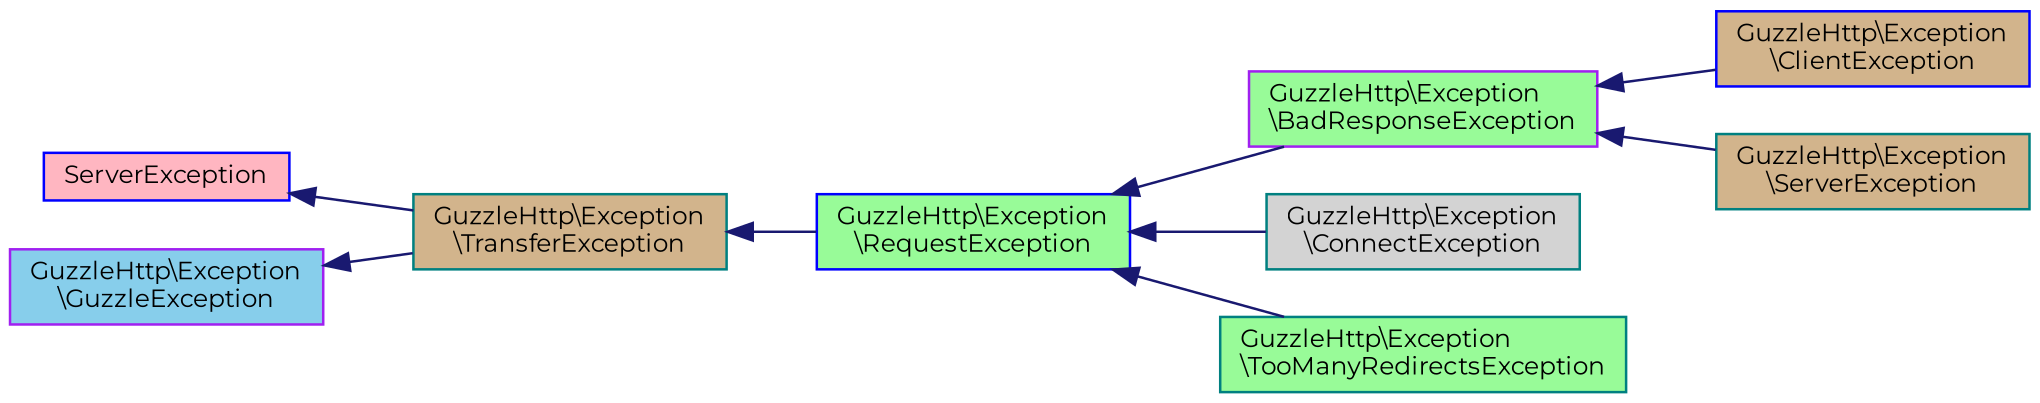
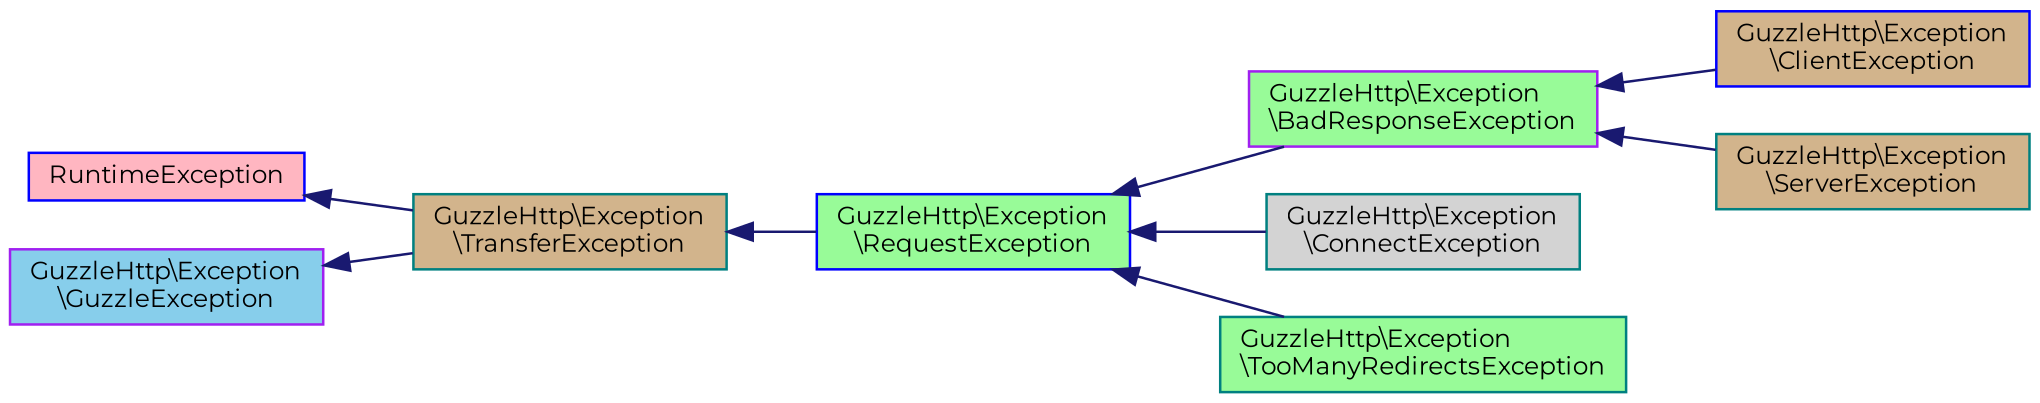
  digraph {
    rankdir=LR
    fontname=Montserrat
    node [color=teal fillcolor=palegreen fontname=Montserrat fontsize=10 shape=record style=filled]
    edge [color=midnightblue dir=back fontname=Montserrat fontsize=10 labelfontname=Helvetica labelfontsize=10 style=solid]
    n1 [color=blue fontcolor=black height=0.2 label="GuzzleHttp\\Exception\l\\RequestException" width=0.4]
    n2 [color=purple height=0.2 label="GuzzleHttp\\Exception\l\\BadResponseException" width=0.4]
    n3 [fillcolor=lightgrey height=0.2 label="GuzzleHttp\\Exception\l\\ConnectException" width=0.4]
    n4 [height=0.2 label="GuzzleHttp\\Exception\l\\TooManyRedirectsException" width=0.4]
    n5 [fillcolor=tan height=0.2 label="GuzzleHttp\\Exception\l\\TransferException" width=0.4]
-   n6 [color=blue fillcolor=lightpink height=0.2 label=ServerException width=0.4]
+   n6 [color=blue fillcolor=lightpink height=0.2 label=RuntimeException width=0.4]
    n7 [color=purple fillcolor=skyblue height=0.2 label="GuzzleHttp\\Exception\l\\GuzzleException" width=0.4]
    n8 [color=blue fillcolor=tan height=0.2 label="GuzzleHttp\\Exception\l\\ClientException" width=0.4]
    n9 [fillcolor=tan height=0.2 label="GuzzleHttp\\Exception\l\\ServerException" width=0.4]
    n1 -> n2
    n1 -> n3
    n1 -> n4
    n2 -> n8
    n2 -> n9
    n5 -> n1
    n6 -> n5
    n7 -> n5
  }
